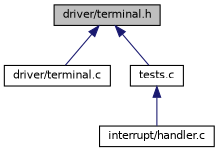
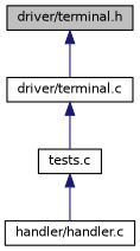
  digraph {
    node [color=black fillcolor=white fontname=Helvetica fontsize=10 shape=record style=filled]
    edge [color=midnightblue dir=back fontname=Helvetica fontsize=10 labelfontname=Helvetica labelfontsize=10 style=solid]
    n1 [fillcolor=grey75 fontcolor=black height=0.2 label="driver/terminal.h" width=0.4]
    n2 [height=0.2 label="driver/terminal.c" width=0.4]
    n3 [height=0.2 label="tests.c" width=0.4]
-   n4 [height=0.2 label="interrupt/handler.c" width=0.4]
+   n4 [height=0.2 label="handler/handler.c" width=0.4]
    n1 -> n2
-   n1 -> n3
+   n2 -> n3
    n3 -> n4
  }
